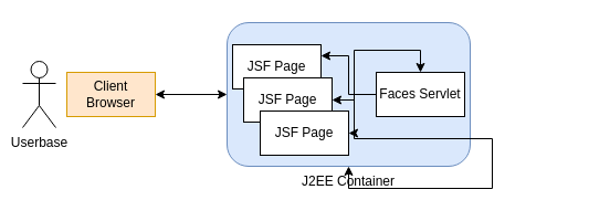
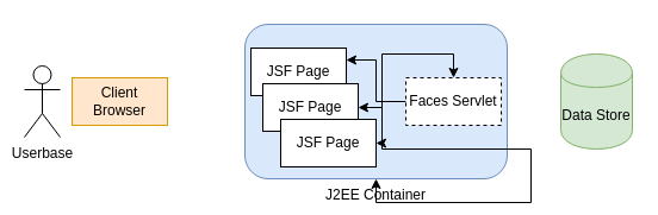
  <mxCell id="0" />
  <mxCell id="1" parent="0" />
- <mxCell id="2" value="" style="edgeStyle=orthogonalEdgeStyle;rounded=0;orthogonalLoop=1;jettySize=auto;html=1;startArrow=classic;startFill=1;" edge="1" parent="1" source="3" target="6"><mxGeometry relative="1" as="geometry" /></mxCell>
  <mxCell id="3" value="J2EE Container" style="rounded=1;whiteSpace=wrap;html=1;strokeColor=#6c8ebf;fillColor=#dae8fc;labelPosition=center;verticalLabelPosition=bottom;align=center;verticalAlign=top;" vertex="1" parent="1"><mxGeometry x="205" y="20" width="220" height="130" as="geometry" /></mxCell>
  <mxCell id="4" value="JSF Page" style="rounded=0;whiteSpace=wrap;html=1;" vertex="1" parent="1"><mxGeometry x="210" y="40" width="80" height="40" as="geometry" /></mxCell>
  <mxCell id="5" value="JSF Page" style="rounded=0;whiteSpace=wrap;html=1;" vertex="1" parent="1"><mxGeometry x="220" y="70" width="80" height="40" as="geometry" /></mxCell>
  <mxCell id="6" value="Client Browser" style="rounded=0;whiteSpace=wrap;html=1;fillColor=#ffe6cc;strokeColor=#d79b00;" vertex="1" parent="1"><mxGeometry x="60" y="65" width="80" height="40" as="geometry" /></mxCell>
  <mxCell id="7" value="JSF Page" style="rounded=0;whiteSpace=wrap;html=1;" vertex="1" parent="1"><mxGeometry x="235" y="100" width="80" height="40" as="geometry" /></mxCell>
  <mxCell id="8" value="" style="edgeStyle=orthogonalEdgeStyle;rounded=0;orthogonalLoop=1;jettySize=auto;html=1;" edge="1" parent="1" source="12" target="5"><mxGeometry relative="1" as="geometry" /></mxCell>
  <mxCell id="9" value="" style="edgeStyle=orthogonalEdgeStyle;rounded=0;orthogonalLoop=1;jettySize=auto;html=1;entryX=1;entryY=0.5;entryDx=0;entryDy=0;" edge="1" parent="1" source="12" target="7"><mxGeometry relative="1" as="geometry" /></mxCell>
  <mxCell id="10" value="" style="edgeStyle=orthogonalEdgeStyle;rounded=0;orthogonalLoop=1;jettySize=auto;html=1;entryX=1;entryY=0.25;entryDx=0;entryDy=0;" edge="1" parent="1" source="12" target="4"><mxGeometry relative="1" as="geometry"><mxPoint x="380" y="-15" as="targetPoint" /></mxGeometry></mxCell>
  <mxCell id="11" value="" style="edgeStyle=orthogonalEdgeStyle;rounded=0;orthogonalLoop=1;jettySize=auto;html=1;startArrow=classic;startFill=1;" edge="1" parent="1" source="12" target="3"><mxGeometry relative="1" as="geometry"><mxPoint x="450" y="85" as="targetPoint" /></mxGeometry></mxCell>
- <mxCell id="12" value="Faces Servlet" style="rounded=0;whiteSpace=wrap;html=1;" vertex="1" parent="1"><mxGeometry x="340" y="65" width="80" height="40" as="geometry" /></mxCell>
+ <mxCell id="12" value="Faces Servlet" style="rounded=0;whiteSpace=wrap;html=1;dashed=1;" vertex="1" parent="1"><mxGeometry x="340" y="65" width="80" height="40" as="geometry" /></mxCell>
+ <mxCell id="13" value="Data Store" style="shape=cylinder;whiteSpace=wrap;html=1;boundedLbl=1;backgroundOutline=1;fillColor=#d5e8d4;strokeColor=#82b366;" vertex="1" parent="1"><mxGeometry x="470" y="45" width="60" height="80" as="geometry" /></mxCell>
  <mxCell id="14" value="Userbase" style="shape=umlActor;verticalLabelPosition=bottom;labelBackgroundColor=#ffffff;verticalAlign=top;html=1;outlineConnect=0;fillColor=#ffffff;" vertex="1" parent="1"><mxGeometry x="20" y="55" width="30" height="60" as="geometry" /></mxCell>
